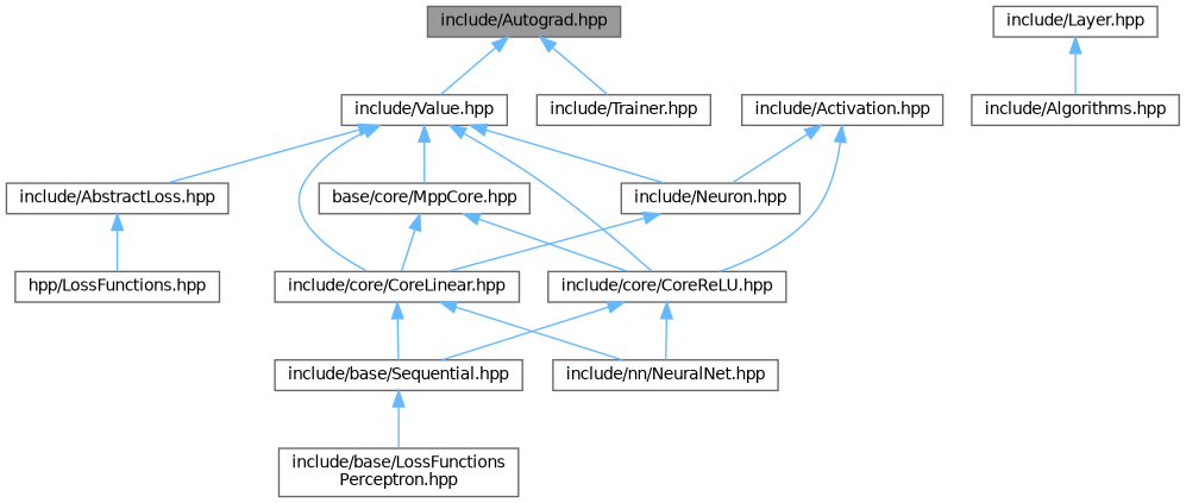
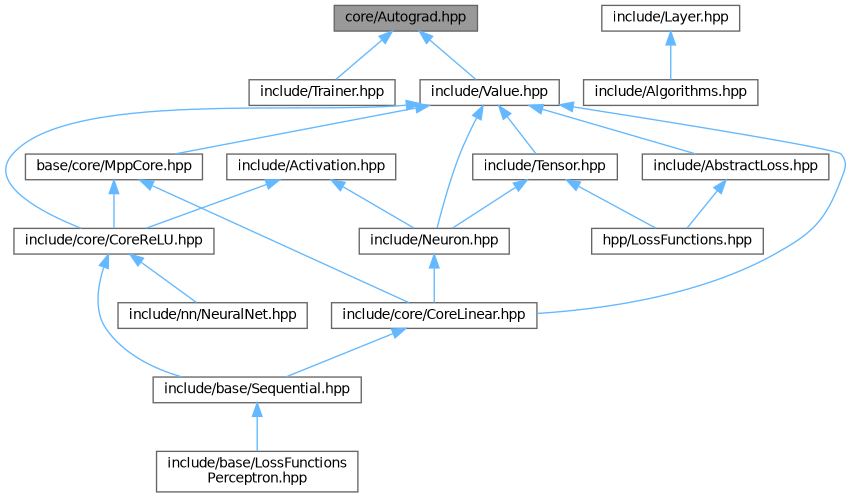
  digraph {
    node [color=grey40 fillcolor=white fontname=Helvetica fontsize=10 shape=box style=filled]
    edge [color=steelblue1 dir=back fontname=Helvetica fontsize=10 labelfontname=Helvetica labelfontsize=10 style=solid]
-   n1 [color=gray40 fillcolor=grey60 fontcolor=black height=0.2 label="include/Autograd.hpp" width=0.4]
+   n1 [color=gray40 fillcolor=grey60 fontcolor=black height=0.2 label="core/Autograd.hpp" width=0.4]
    n2 [height=0.2 label="include/Trainer.hpp" width=0.4]
    n3 [height=0.2 label="include/Value.hpp" width=0.4]
    n4 [height=0.2 label="include/AbstractLoss.hpp" width=0.4]
    n5 [height=0.2 label="include/Neuron.hpp" width=0.4]
    n6 [height=0.2 label="include/core/CoreLinear.hpp" width=0.4]
+   n7 [height=0.2 label="include/Tensor.hpp" width=0.4]
    n8 [height=0.2 label="base/core/MppCore.hpp" width=0.4]
    n9 [height=0.2 label="include/core/CoreReLU.hpp" width=0.4]
    n10 [height=0.2 label="hpp/LossFunctions.hpp" width=0.4]
    n11 [height=0.2 label="include/Activation.hpp" width=0.4]
    n12 [height=0.2 label="include/base/Sequential.hpp" width=0.4]
    n13 [height=0.2 label="include/nn/NeuralNet.hpp" width=0.4]
    n14 [height=0.2 label="include/Layer.hpp" width=0.4]
    n15 [height=0.2 label="include/Algorithms.hpp" width=0.4]
    n16 [height=0.2 label="include/base/LossFunctions\lPerceptron.hpp" width=0.4]
    n1 -> n2
    n1 -> n3
    n3 -> n4
    n3 -> n5
    n3 -> n6
+   n3 -> n7
    n3 -> n8
    n3 -> n9
    n4 -> n10
    n5 -> n6
    n6 -> n12
-   n6 -> n13
+   n7 -> n5
+   n7 -> n10
    n8 -> n6
    n8 -> n9
    n9 -> n12
    n9 -> n13
    n11 -> n5
    n11 -> n9
    n12 -> n16
    n14 -> n15
  }
